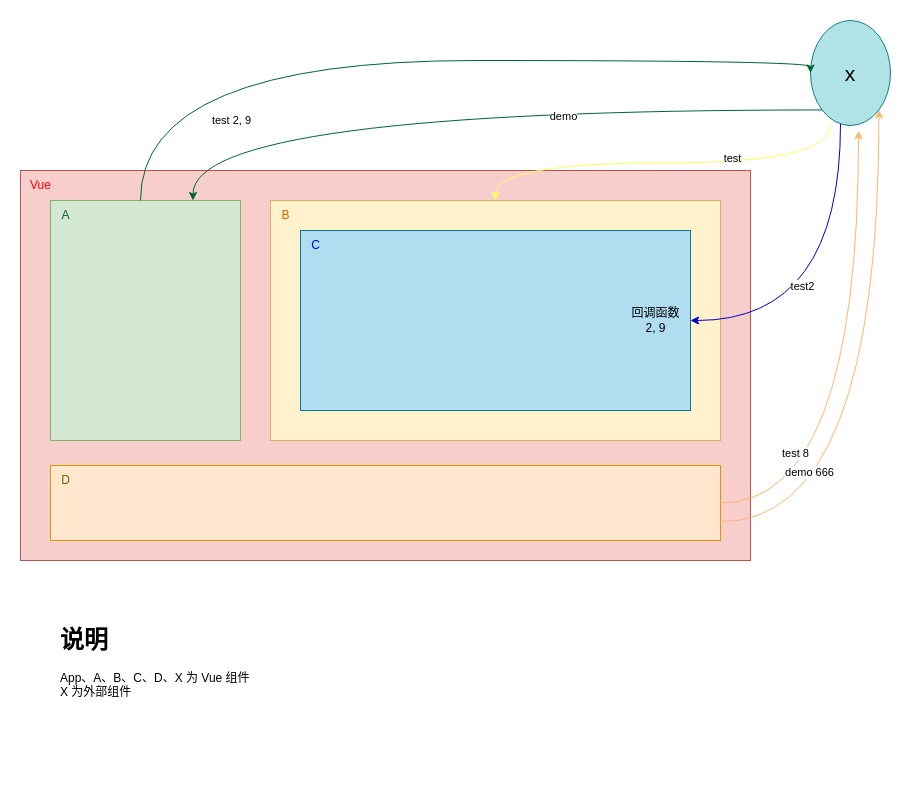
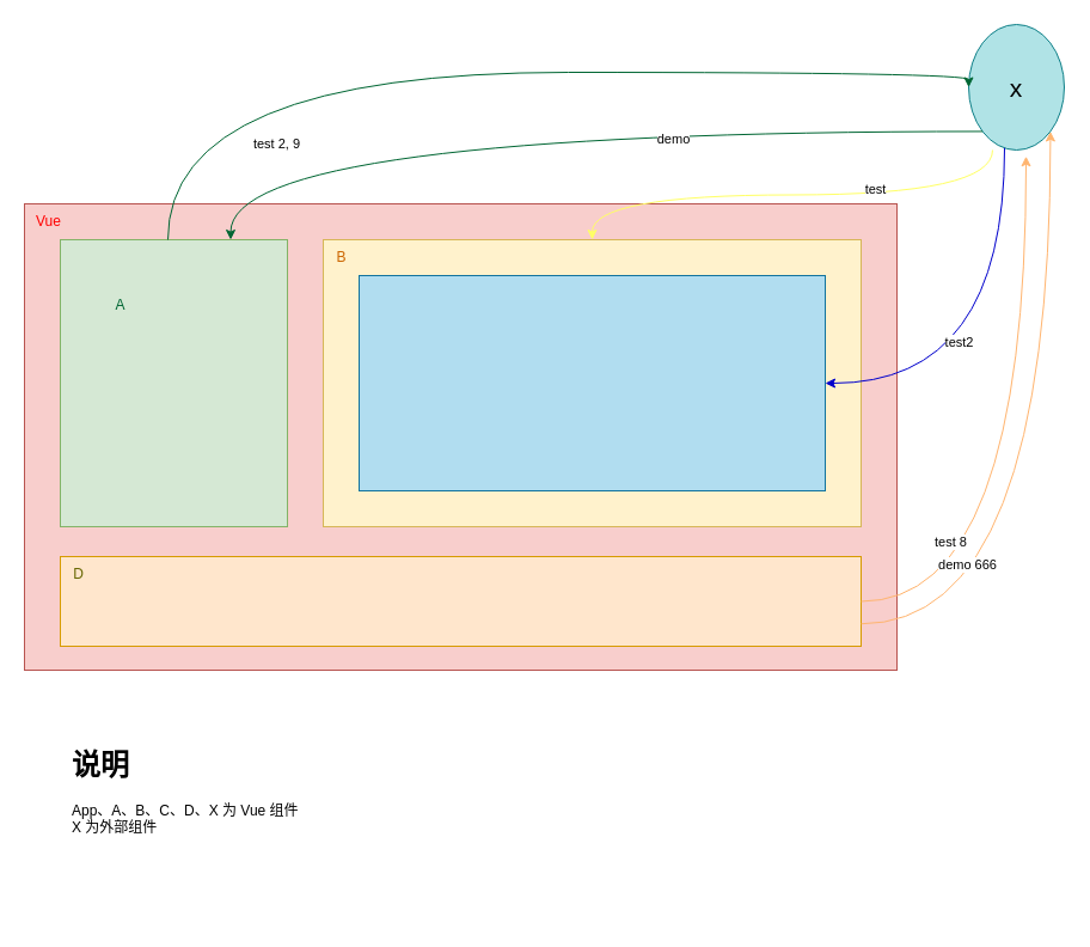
  <mxCell id="0" />
  <mxCell id="1" parent="0" />
  <mxCell id="2" value="&lt;font style=&quot;font-size: 21px;&quot;&gt;x&lt;/font&gt;" style="ellipse;whiteSpace=wrap;html=1;aspect=fixed;fillColor=#b0e3e6;strokeColor=#0e8088;" vertex="1" parent="1"><mxGeometry x="810" y="20" width="80" height="105" as="geometry" /></mxCell>
  <mxCell id="3" value="" style="group" vertex="1" connectable="0" parent="1"><mxGeometry x="20" y="170" width="730" height="390" as="geometry" /></mxCell>
  <mxCell id="4" value="" style="whiteSpace=wrap;html=1;fillColor=#f8cecc;strokeColor=#b85450;" vertex="1" parent="3"><mxGeometry width="730" height="390" as="geometry" /></mxCell>
  <mxCell id="5" value="&lt;font color=&quot;#ff0000&quot;&gt;Vue&lt;/font&gt;" style="text;html=1;align=center;verticalAlign=middle;resizable=0;points=[];autosize=1;strokeColor=none;fillColor=none;" vertex="1" parent="3"><mxGeometry width="40" height="30" as="geometry" /></mxCell>
  <mxCell id="6" value="" style="whiteSpace=wrap;html=1;fillColor=#d5e8d4;strokeColor=#82b366;" vertex="1" parent="3"><mxGeometry x="30" y="30" width="190" height="240" as="geometry" /></mxCell>
  <mxCell id="7" value="" style="whiteSpace=wrap;html=1;fillColor=#fff2cc;strokeColor=#d6b656;" vertex="1" parent="3"><mxGeometry x="250" y="30" width="450" height="240" as="geometry" /></mxCell>
- <mxCell id="8" value="&lt;font color=&quot;#006633&quot;&gt;A&lt;/font&gt;" style="text;html=1;align=center;verticalAlign=middle;resizable=0;points=[];autosize=1;strokeColor=none;fillColor=none;" vertex="1" parent="3"><mxGeometry x="30" y="30" width="30" height="30" as="geometry" /></mxCell>
+ <mxCell id="8" value="&lt;font color=&quot;#006633&quot;&gt;A&lt;/font&gt;" style="text;html=1;align=center;verticalAlign=middle;resizable=0;points=[];autosize=1;strokeColor=none;fillColor=none;" vertex="1" parent="3"><mxGeometry x="65" y="70" width="30" height="30" as="geometry" /></mxCell>
  <mxCell id="9" value="&lt;font color=&quot;#cc6600&quot;&gt;B&lt;/font&gt;" style="text;html=1;align=center;verticalAlign=middle;resizable=0;points=[];autosize=1;strokeColor=none;fillColor=none;" vertex="1" parent="3"><mxGeometry x="250" y="30" width="30" height="30" as="geometry" /></mxCell>
  <mxCell id="10" value="" style="whiteSpace=wrap;html=1;fillColor=#ffe6cc;strokeColor=#d79b00;" vertex="1" parent="3"><mxGeometry x="30" y="295" width="670" height="75" as="geometry" /></mxCell>
  <mxCell id="11" value="&lt;font color=&quot;#666600&quot;&gt;D&lt;/font&gt;" style="text;html=1;align=center;verticalAlign=middle;resizable=0;points=[];autosize=1;strokeColor=none;fillColor=none;" vertex="1" parent="3"><mxGeometry x="30" y="295" width="30" height="30" as="geometry" /></mxCell>
  <mxCell id="12" value="" style="whiteSpace=wrap;html=1;fillColor=#b1ddf0;strokeColor=#10739e;" vertex="1" parent="3"><mxGeometry x="280" y="60" width="390" height="180" as="geometry" /></mxCell>
- <mxCell id="13" value="&lt;font color=&quot;#0000cc&quot;&gt;C&lt;/font&gt;" style="text;html=1;align=center;verticalAlign=middle;resizable=0;points=[];autosize=1;strokeColor=none;fillColor=none;" vertex="1" parent="3"><mxGeometry x="280" y="60" width="30" height="30" as="geometry" /></mxCell>
- <mxCell id="14" value="回调函数&lt;br&gt;2, 9" style="text;html=1;align=center;verticalAlign=middle;resizable=0;points=[];autosize=1;strokeColor=none;fillColor=none;" vertex="1" parent="3"><mxGeometry x="600" y="130" width="70" height="40" as="geometry" /></mxCell>
  <mxCell id="15" style="edgeStyle=orthogonalEdgeStyle;rounded=0;orthogonalLoop=1;jettySize=auto;html=1;entryX=0;entryY=0.5;entryDx=0;entryDy=0;curved=1;strokeColor=#006633;" edge="1" parent="1" source="6" target="2"><mxGeometry relative="1" as="geometry"><Array as="points"><mxPoint x="140" y="60" /></Array></mxGeometry></mxCell>
  <mxCell id="16" value="test 2, 9" style="edgeLabel;html=1;align=center;verticalAlign=middle;resizable=0;points=[];" vertex="1" connectable="0" parent="15"><mxGeometry x="-0.44" y="-59" relative="1" as="geometry"><mxPoint as="offset" /></mxGeometry></mxCell>
  <mxCell id="17" style="edgeStyle=orthogonalEdgeStyle;rounded=0;orthogonalLoop=1;jettySize=auto;html=1;exitX=0;exitY=1;exitDx=0;exitDy=0;entryX=0.75;entryY=0;entryDx=0;entryDy=0;curved=1;strokeColor=#006633;" edge="1" parent="1" source="2" target="6"><mxGeometry relative="1" as="geometry" /></mxCell>
  <mxCell id="18" value="demo" style="edgeLabel;html=1;align=center;verticalAlign=middle;resizable=0;points=[];" vertex="1" connectable="0" parent="17"><mxGeometry x="-0.28" y="6" relative="1" as="geometry"><mxPoint as="offset" /></mxGeometry></mxCell>
  <mxCell id="19" style="edgeStyle=orthogonalEdgeStyle;rounded=0;orthogonalLoop=1;jettySize=auto;html=1;curved=1;exitX=0.25;exitY=1;exitDx=0;exitDy=0;exitPerimeter=0;strokeColor=#FFFF66;" edge="1" parent="1" source="2" target="7"><mxGeometry relative="1" as="geometry" /></mxCell>
  <mxCell id="20" value="test" style="edgeLabel;html=1;align=center;verticalAlign=middle;resizable=0;points=[];" vertex="1" connectable="0" parent="19"><mxGeometry x="-0.338" y="-5" relative="1" as="geometry"><mxPoint as="offset" /></mxGeometry></mxCell>
  <mxCell id="21" style="edgeStyle=orthogonalEdgeStyle;rounded=0;orthogonalLoop=1;jettySize=auto;html=1;entryX=1;entryY=0.5;entryDx=0;entryDy=0;curved=1;strokeColor=#0000CC;" edge="1" parent="1" source="2" target="12"><mxGeometry relative="1" as="geometry"><Array as="points"><mxPoint x="840" y="320" /></Array></mxGeometry></mxCell>
  <mxCell id="22" value="test2" style="edgeLabel;html=1;align=center;verticalAlign=middle;resizable=0;points=[];" vertex="1" connectable="0" parent="21"><mxGeometry x="-0.067" y="-39" relative="1" as="geometry"><mxPoint as="offset" /></mxGeometry></mxCell>
  <mxCell id="23" style="edgeStyle=orthogonalEdgeStyle;rounded=0;orthogonalLoop=1;jettySize=auto;html=1;entryX=0.6;entryY=1.05;entryDx=0;entryDy=0;entryPerimeter=0;curved=1;strokeColor=#FFB570;" edge="1" parent="1" source="10" target="2"><mxGeometry relative="1" as="geometry" /></mxCell>
  <mxCell id="24" value="test 8" style="edgeLabel;html=1;align=center;verticalAlign=middle;resizable=0;points=[];" vertex="1" connectable="0" parent="23"><mxGeometry x="-0.709" y="51" relative="1" as="geometry"><mxPoint y="1" as="offset" /></mxGeometry></mxCell>
  <mxCell id="25" style="edgeStyle=orthogonalEdgeStyle;rounded=0;orthogonalLoop=1;jettySize=auto;html=1;exitX=1;exitY=0.75;exitDx=0;exitDy=0;entryX=1;entryY=1;entryDx=0;entryDy=0;curved=1;strokeColor=#FFB570;" edge="1" parent="1" source="10" target="2"><mxGeometry relative="1" as="geometry" /></mxCell>
  <mxCell id="26" value="demo 666" style="edgeLabel;html=1;align=center;verticalAlign=middle;resizable=0;points=[];" vertex="1" connectable="0" parent="25"><mxGeometry x="-0.692" y="50" relative="1" as="geometry"><mxPoint as="offset" /></mxGeometry></mxCell>
  <mxCell id="27" value="&lt;h1&gt;说明&lt;/h1&gt;&lt;div&gt;App、A、B、C、D、X 为 Vue 组件&lt;/div&gt;&lt;div&gt;X 为外部组件&lt;/div&gt;&lt;div&gt;&amp;nbsp;&lt;span style=&quot;white-space: pre;&quot;&gt; &lt;/span&gt;&lt;/div&gt;&lt;div&gt;&lt;br&gt;&lt;/div&gt;" style="text;html=1;strokeColor=none;fillColor=none;spacing=5;spacingTop=-20;whiteSpace=wrap;overflow=hidden;rounded=0;" vertex="1" parent="1"><mxGeometry x="55" y="620" width="730" height="150" as="geometry" /></mxCell>
